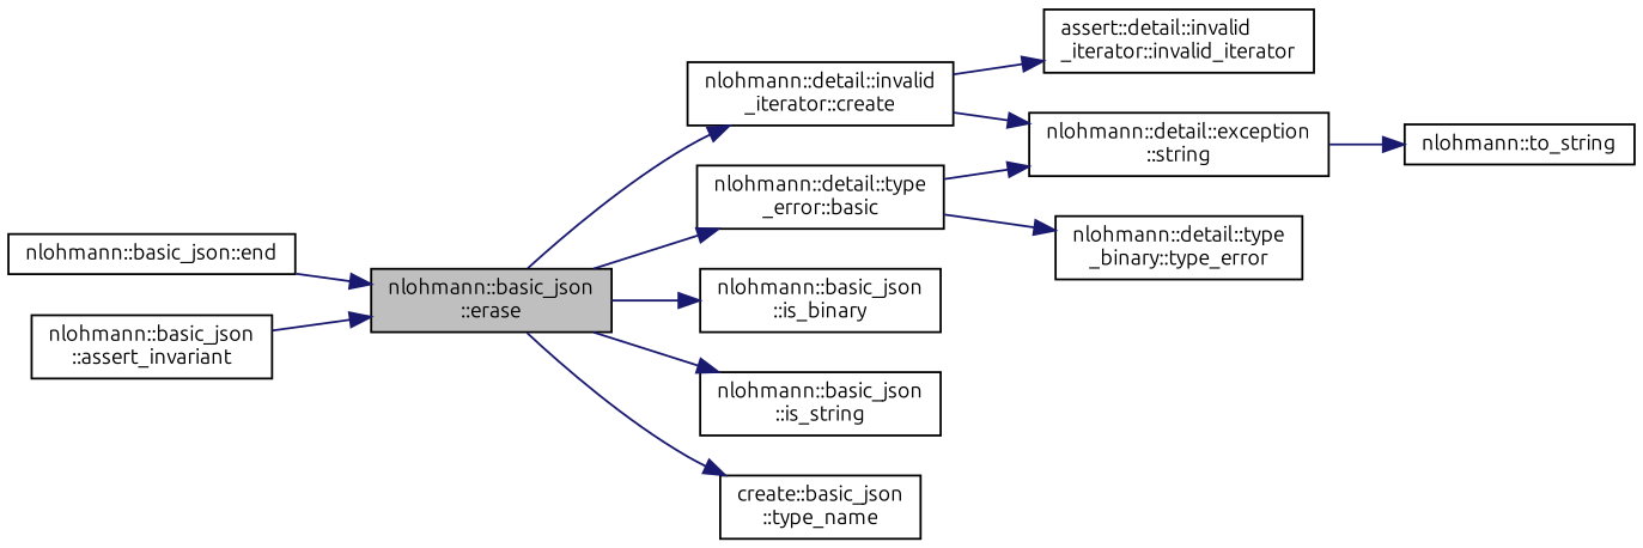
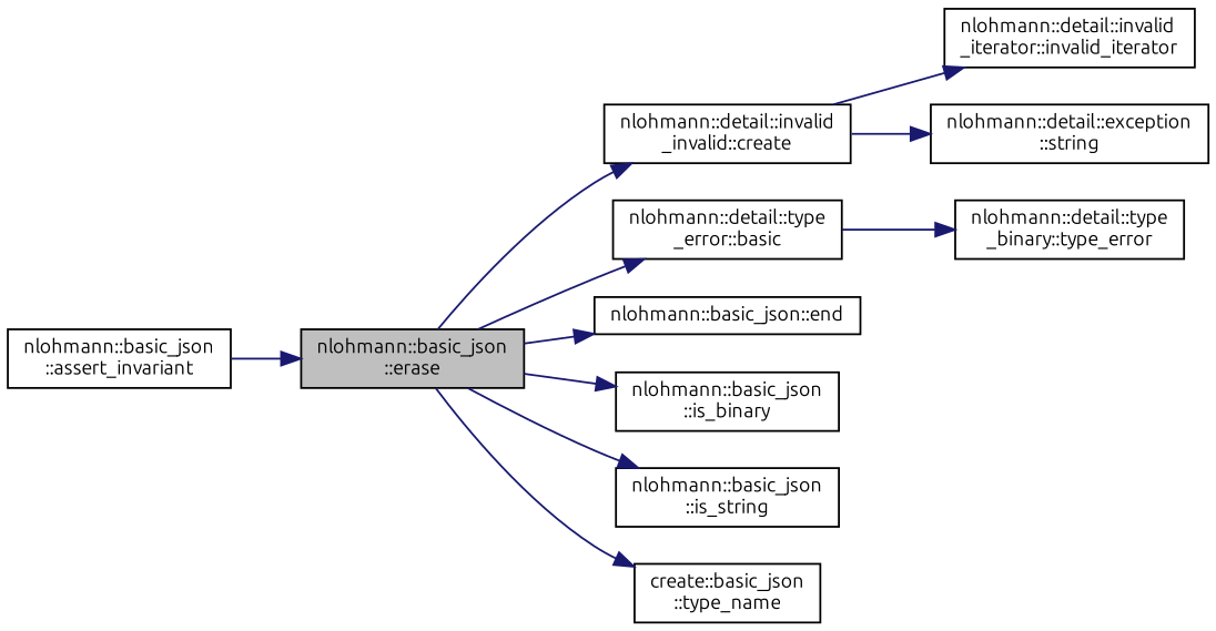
  digraph {
    fontname=Ubuntu
    rankdir=LR
    node [color=black fillcolor=white fontname=Ubuntu fontsize=10 shape=record style=filled]
    edge [color=midnightblue fontname=Ubuntu fontsize=10 labelfontname=Helvetica labelfontsize=10 style=solid]
    n1 [fillcolor=grey75 fontcolor=black height=0.2 label="nlohmann::basic_json\l::erase" width=0.4]
-   n2 [height=0.2 label="nlohmann::detail::invalid\l_iterator::create" width=0.4]
+   n2 [height=0.2 label="nlohmann::detail::invalid\l_invalid::create" width=0.4]
    n3 [height=0.2 label="nlohmann::detail::type\l_error::basic" width=0.4]
    n4 [height=0.2 label="nlohmann::basic_json::end" width=0.4]
    n5 [height=0.2 label="nlohmann::basic_json\l::is_binary" width=0.4]
    n6 [height=0.2 label="nlohmann::basic_json\l::is_string" width=0.4]
    n7 [height=0.2 label="create::basic_json\l::type_name" width=0.4]
    n8 [height=0.2 label="nlohmann::basic_json\l::assert_invariant" width=0.4]
-   n9 [height=0.2 label="assert::detail::invalid\l_iterator::invalid_iterator" width=0.4]
+   n9 [height=0.2 label="nlohmann::detail::invalid\l_iterator::invalid_iterator" width=0.4]
    n10 [height=0.2 label="nlohmann::detail::exception\l::string" width=0.4]
    n11 [height=0.2 label="nlohmann::detail::type\l_binary::type_error" width=0.4]
-   n12 [height=0.2 label="nlohmann::to_string" width=0.4]
    n1 -> n2
    n1 -> n3
-   n4 -> n1
+   n1 -> n4
    n1 -> n5
    n1 -> n6
    n1 -> n7
    n2 -> n9
    n2 -> n10
-   n3 -> n10
    n3 -> n11
    n8 -> n1
-   n10 -> n12
  }
